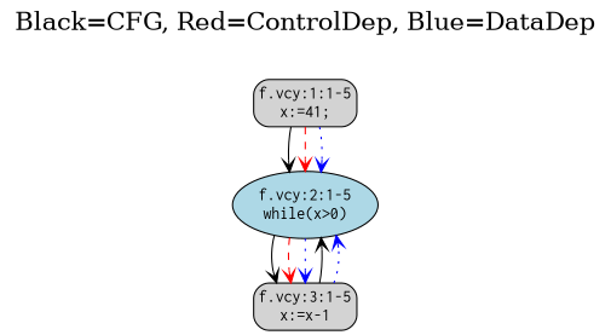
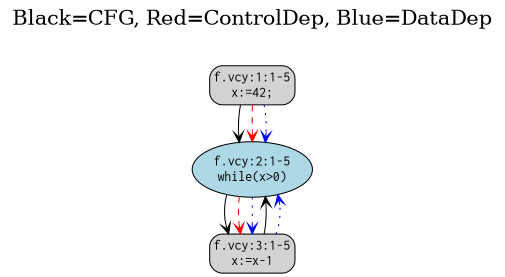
  digraph {
    fontsize=20
    label="Black=CFG, Red=ControlDep, Blue=DataDep"
    labelloc=t
    rankdir=TB
    node [fillcolor="#d3d3d3" fontname=Courier margin=0.05 shape=box style="rounded,filled"]
    edge [arrowhead=vee arrowsize=1 fontname=Courier]
-   n1 [label="f.vcy:1:1-5\nx:=41;"]
+   n1 [label="f.vcy:1:1-5\nx:=42;"]
    n2 [fillcolor="#add8e6" label="f.vcy:2:1-5\nwhile(x>0)" shape=oval]
    n3 [label="f.vcy:3:1-5\nx:=x-1"]
    n1 -> n2
    n1 -> n2 [color=red style=dashed]
    n1 -> n2 [color=blue style=dotted]
    n2 -> n3
    n2 -> n3 [color=red style=dashed]
    n2 -> n3 [color=blue style=dotted]
    n3 -> n2
    n3 -> n2 [color=blue style=dotted]
  }
